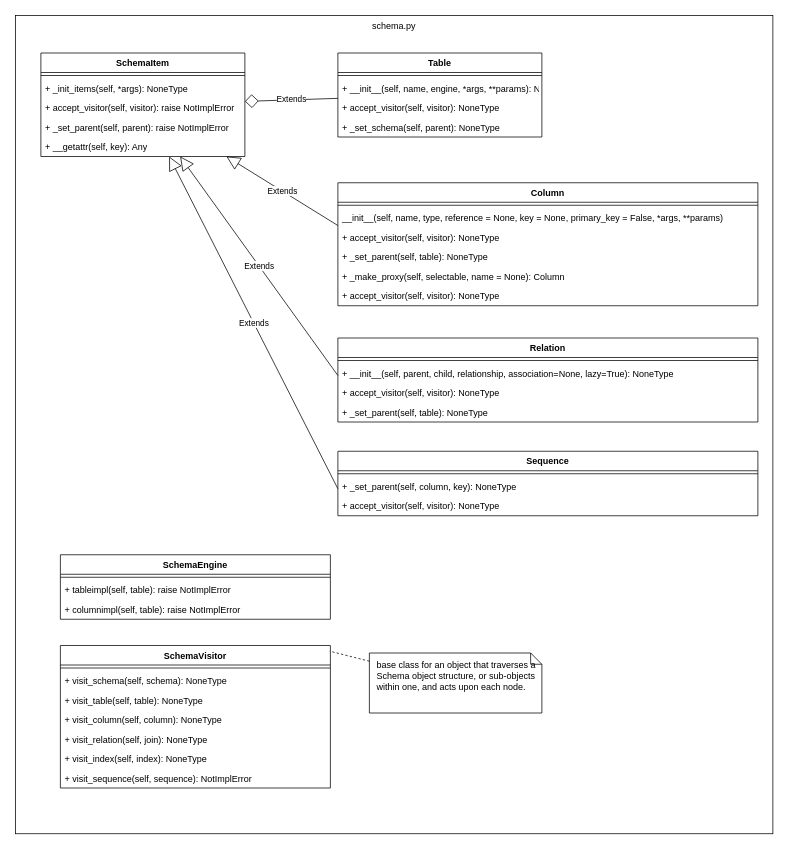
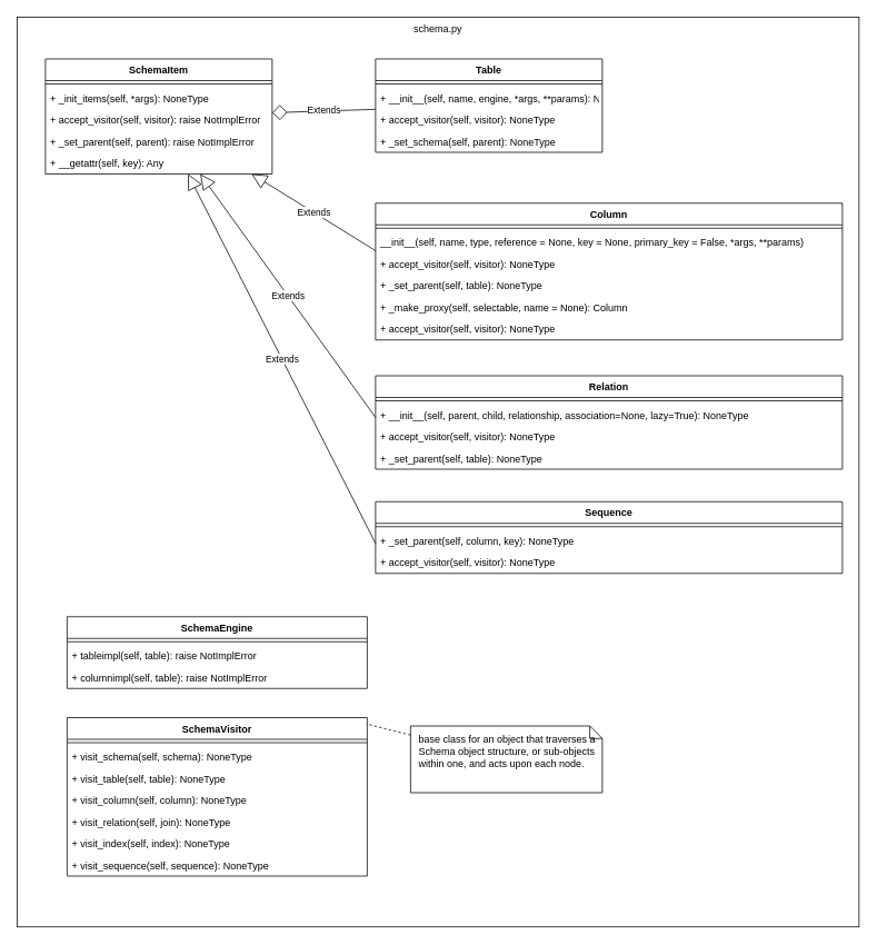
  <mxCell id="0" />
  <mxCell id="1" parent="0" />
  <mxCell id="2" value="schema.py" style="rounded=0;whiteSpace=wrap;html=1;verticalAlign=top;container=1;resizable=1;recursiveResize=0;" vertex="1" parent="1"><mxGeometry x="20" y="20" width="1010" height="1091" as="geometry" /></mxCell>
  <mxCell id="3" value="SchemaItem" style="swimlane;fontStyle=1;align=center;verticalAlign=top;childLayout=stackLayout;horizontal=1;startSize=26;horizontalStack=0;resizeParent=1;resizeParentMax=0;resizeLast=0;collapsible=1;marginBottom=0;" vertex="1" parent="2"><mxGeometry x="34" y="50" width="272" height="138" as="geometry" /></mxCell>
  <mxCell id="4" value="" style="line;strokeWidth=1;fillColor=none;align=left;verticalAlign=middle;spacingTop=-1;spacingLeft=3;spacingRight=3;rotatable=0;labelPosition=right;points=[];portConstraint=eastwest;" vertex="1" parent="3"><mxGeometry y="26" width="272" height="8" as="geometry" /></mxCell>
  <mxCell id="5" value="+ _init_items(self, *args): NoneType" style="text;strokeColor=none;fillColor=none;align=left;verticalAlign=top;spacingLeft=4;spacingRight=4;overflow=hidden;rotatable=0;points=[[0,0.5],[1,0.5]];portConstraint=eastwest;" vertex="1" parent="3"><mxGeometry y="34" width="272" height="26" as="geometry" /></mxCell>
  <mxCell id="6" value="+ accept_visitor(self, visitor): raise NotImplError" style="text;strokeColor=none;fillColor=none;align=left;verticalAlign=top;spacingLeft=4;spacingRight=4;overflow=hidden;rotatable=0;points=[[0,0.5],[1,0.5]];portConstraint=eastwest;" vertex="1" parent="3"><mxGeometry y="60" width="272" height="26" as="geometry" /></mxCell>
  <mxCell id="7" value="+ _set_parent(self, parent): raise NotImplError" style="text;strokeColor=none;fillColor=none;align=left;verticalAlign=top;spacingLeft=4;spacingRight=4;overflow=hidden;rotatable=0;points=[[0,0.5],[1,0.5]];portConstraint=eastwest;" vertex="1" parent="3"><mxGeometry y="86" width="272" height="26" as="geometry" /></mxCell>
  <mxCell id="8" value="+ __getattr(self, key): Any" style="text;strokeColor=none;fillColor=none;align=left;verticalAlign=top;spacingLeft=4;spacingRight=4;overflow=hidden;rotatable=0;points=[[0,0.5],[1,0.5]];portConstraint=eastwest;" vertex="1" parent="3"><mxGeometry y="112" width="272" height="26" as="geometry" /></mxCell>
  <mxCell id="9" value="Table" style="swimlane;fontStyle=1;align=center;verticalAlign=top;childLayout=stackLayout;horizontal=1;startSize=26;horizontalStack=0;resizeParent=1;resizeParentMax=0;resizeLast=0;collapsible=1;marginBottom=0;" vertex="1" parent="2"><mxGeometry x="430" y="50" width="272" height="112" as="geometry" /></mxCell>
  <mxCell id="10" value="" style="line;strokeWidth=1;fillColor=none;align=left;verticalAlign=middle;spacingTop=-1;spacingLeft=3;spacingRight=3;rotatable=0;labelPosition=right;points=[];portConstraint=eastwest;" vertex="1" parent="9"><mxGeometry y="26" width="272" height="8" as="geometry" /></mxCell>
  <mxCell id="11" value="+ __init__(self, name, engine, *args, **params): NoneType" style="text;strokeColor=none;fillColor=none;align=left;verticalAlign=top;spacingLeft=4;spacingRight=4;overflow=hidden;rotatable=0;points=[[0,0.5],[1,0.5]];portConstraint=eastwest;" vertex="1" parent="9"><mxGeometry y="34" width="272" height="26" as="geometry" /></mxCell>
  <mxCell id="12" value="+ accept_visitor(self, visitor): NoneType" style="text;strokeColor=none;fillColor=none;align=left;verticalAlign=top;spacingLeft=4;spacingRight=4;overflow=hidden;rotatable=0;points=[[0,0.5],[1,0.5]];portConstraint=eastwest;" vertex="1" parent="9"><mxGeometry y="60" width="272" height="26" as="geometry" /></mxCell>
  <mxCell id="13" value="+ _set_schema(self, parent): NoneType" style="text;strokeColor=none;fillColor=none;align=left;verticalAlign=top;spacingLeft=4;spacingRight=4;overflow=hidden;rotatable=0;points=[[0,0.5],[1,0.5]];portConstraint=eastwest;" vertex="1" parent="9"><mxGeometry y="86" width="272" height="26" as="geometry" /></mxCell>
  <mxCell id="14" value="Extends" style="endArrow=diamond;endSize=16;endFill=0;html=1;rounded=0;" edge="1" parent="2" source="9" target="3"><mxGeometry width="160" relative="1" as="geometry"><mxPoint x="360" y="240" as="sourcePoint" /><mxPoint x="520" y="240" as="targetPoint" /></mxGeometry></mxCell>
  <mxCell id="15" value="Column" style="swimlane;fontStyle=1;align=center;verticalAlign=top;childLayout=stackLayout;horizontal=1;startSize=26;horizontalStack=0;resizeParent=1;resizeParentMax=0;resizeLast=0;collapsible=1;marginBottom=0;" vertex="1" parent="2"><mxGeometry x="430" y="223" width="560" height="164" as="geometry" /></mxCell>
  <mxCell id="16" value="" style="line;strokeWidth=1;fillColor=none;align=left;verticalAlign=middle;spacingTop=-1;spacingLeft=3;spacingRight=3;rotatable=0;labelPosition=right;points=[];portConstraint=eastwest;" vertex="1" parent="15"><mxGeometry y="26" width="560" height="8" as="geometry" /></mxCell>
  <mxCell id="17" value="__init__(self, name, type, reference = None, key = None, primary_key = False, *args, **params)" style="text;strokeColor=none;fillColor=none;align=left;verticalAlign=top;spacingLeft=4;spacingRight=4;overflow=hidden;rotatable=0;points=[[0,0.5],[1,0.5]];portConstraint=eastwest;" vertex="1" parent="15"><mxGeometry y="34" width="560" height="26" as="geometry" /></mxCell>
  <mxCell id="18" value="Extends" style="endArrow=block;endSize=16;endFill=0;html=1;rounded=0;" edge="1" parent="15" target="3"><mxGeometry width="160" relative="1" as="geometry"><mxPoint y="57" as="sourcePoint" /><mxPoint x="160" y="57" as="targetPoint" /></mxGeometry></mxCell>
  <mxCell id="19" value="+ accept_visitor(self, visitor): NoneType" style="text;strokeColor=none;fillColor=none;align=left;verticalAlign=top;spacingLeft=4;spacingRight=4;overflow=hidden;rotatable=0;points=[[0,0.5],[1,0.5]];portConstraint=eastwest;" vertex="1" parent="15"><mxGeometry y="60" width="560" height="26" as="geometry" /></mxCell>
  <mxCell id="20" value="+ _set_parent(self, table): NoneType" style="text;strokeColor=none;fillColor=none;align=left;verticalAlign=top;spacingLeft=4;spacingRight=4;overflow=hidden;rotatable=0;points=[[0,0.5],[1,0.5]];portConstraint=eastwest;" vertex="1" parent="15"><mxGeometry y="86" width="560" height="26" as="geometry" /></mxCell>
  <mxCell id="21" value="+ _make_proxy(self, selectable, name = None): Column" style="text;strokeColor=none;fillColor=none;align=left;verticalAlign=top;spacingLeft=4;spacingRight=4;overflow=hidden;rotatable=0;points=[[0,0.5],[1,0.5]];portConstraint=eastwest;fontStyle=0" vertex="1" parent="15"><mxGeometry y="112" width="560" height="26" as="geometry" /></mxCell>
  <mxCell id="22" value="+ accept_visitor(self, visitor): NoneType" style="text;strokeColor=none;fillColor=none;align=left;verticalAlign=top;spacingLeft=4;spacingRight=4;overflow=hidden;rotatable=0;points=[[0,0.5],[1,0.5]];portConstraint=eastwest;" vertex="1" parent="15"><mxGeometry y="138" width="560" height="26" as="geometry" /></mxCell>
  <mxCell id="23" value="Relation" style="swimlane;fontStyle=1;align=center;verticalAlign=top;childLayout=stackLayout;horizontal=1;startSize=26;horizontalStack=0;resizeParent=1;resizeParentMax=0;resizeLast=0;collapsible=1;marginBottom=0;" vertex="1" parent="2"><mxGeometry x="430" y="430" width="560" height="112" as="geometry"><mxRectangle x="430" y="430" width="80" height="26" as="alternateBounds" /></mxGeometry></mxCell>
  <mxCell id="24" value="" style="line;strokeWidth=1;fillColor=none;align=left;verticalAlign=middle;spacingTop=-1;spacingLeft=3;spacingRight=3;rotatable=0;labelPosition=right;points=[];portConstraint=eastwest;" vertex="1" parent="23"><mxGeometry y="26" width="560" height="8" as="geometry" /></mxCell>
  <mxCell id="25" value="+ __init__(self, parent, child, relationship, association=None, lazy=True): NoneType" style="text;strokeColor=none;fillColor=none;align=left;verticalAlign=top;spacingLeft=4;spacingRight=4;overflow=hidden;rotatable=0;points=[[0,0.5],[1,0.5]];portConstraint=eastwest;" vertex="1" parent="23"><mxGeometry y="34" width="560" height="26" as="geometry" /></mxCell>
  <mxCell id="26" value="Extends" style="endArrow=block;endSize=16;endFill=0;html=1;rounded=0;" edge="1" parent="23" target="3"><mxGeometry width="160" relative="1" as="geometry"><mxPoint y="50" as="sourcePoint" /><mxPoint x="160" y="50" as="targetPoint" /></mxGeometry></mxCell>
  <mxCell id="27" value="+ accept_visitor(self, visitor): NoneType" style="text;strokeColor=none;fillColor=none;align=left;verticalAlign=top;spacingLeft=4;spacingRight=4;overflow=hidden;rotatable=0;points=[[0,0.5],[1,0.5]];portConstraint=eastwest;" vertex="1" parent="23"><mxGeometry y="60" width="560" height="26" as="geometry" /></mxCell>
  <mxCell id="28" value="+ _set_parent(self, table): NoneType" style="text;strokeColor=none;fillColor=none;align=left;verticalAlign=top;spacingLeft=4;spacingRight=4;overflow=hidden;rotatable=0;points=[[0,0.5],[1,0.5]];portConstraint=eastwest;" vertex="1" parent="23"><mxGeometry y="86" width="560" height="26" as="geometry" /></mxCell>
  <mxCell id="29" value="Sequence" style="swimlane;fontStyle=1;align=center;verticalAlign=top;childLayout=stackLayout;horizontal=1;startSize=26;horizontalStack=0;resizeParent=1;resizeParentMax=0;resizeLast=0;collapsible=1;marginBottom=0;" vertex="1" parent="2"><mxGeometry x="430" y="581" width="560" height="86" as="geometry"><mxRectangle x="430" y="430" width="80" height="26" as="alternateBounds" /></mxGeometry></mxCell>
  <mxCell id="30" value="" style="line;strokeWidth=1;fillColor=none;align=left;verticalAlign=middle;spacingTop=-1;spacingLeft=3;spacingRight=3;rotatable=0;labelPosition=right;points=[];portConstraint=eastwest;" vertex="1" parent="29"><mxGeometry y="26" width="560" height="8" as="geometry" /></mxCell>
  <mxCell id="31" value="Extends" style="endArrow=block;endSize=16;endFill=0;html=1;rounded=0;" edge="1" parent="29" target="3"><mxGeometry width="160" relative="1" as="geometry"><mxPoint y="50" as="sourcePoint" /><mxPoint x="-320" y="-442.353" as="targetPoint" /></mxGeometry></mxCell>
  <mxCell id="32" value="+ _set_parent(self, column, key): NoneType" style="text;strokeColor=none;fillColor=none;align=left;verticalAlign=top;spacingLeft=4;spacingRight=4;overflow=hidden;rotatable=0;points=[[0,0.5],[1,0.5]];portConstraint=eastwest;" vertex="1" parent="29"><mxGeometry y="34" width="560" height="26" as="geometry" /></mxCell>
  <mxCell id="33" value="+ accept_visitor(self, visitor): NoneType" style="text;strokeColor=none;fillColor=none;align=left;verticalAlign=top;spacingLeft=4;spacingRight=4;overflow=hidden;rotatable=0;points=[[0,0.5],[1,0.5]];portConstraint=eastwest;" vertex="1" parent="29"><mxGeometry y="60" width="560" height="26" as="geometry" /></mxCell>
  <mxCell id="34" value="SchemaEngine" style="swimlane;fontStyle=1;align=center;verticalAlign=top;childLayout=stackLayout;horizontal=1;startSize=26;horizontalStack=0;resizeParent=1;resizeParentMax=0;resizeLast=0;collapsible=1;marginBottom=0;" vertex="1" parent="2"><mxGeometry x="60" y="719" width="360" height="86" as="geometry" /></mxCell>
  <mxCell id="35" value="" style="line;strokeWidth=1;fillColor=none;align=left;verticalAlign=middle;spacingTop=-1;spacingLeft=3;spacingRight=3;rotatable=0;labelPosition=right;points=[];portConstraint=eastwest;" vertex="1" parent="34"><mxGeometry y="26" width="360" height="8" as="geometry" /></mxCell>
  <mxCell id="36" value="+ tableimpl(self, table): raise NotImplError" style="text;strokeColor=none;fillColor=none;align=left;verticalAlign=top;spacingLeft=4;spacingRight=4;overflow=hidden;rotatable=0;points=[[0,0.5],[1,0.5]];portConstraint=eastwest;" vertex="1" parent="34"><mxGeometry y="34" width="360" height="26" as="geometry" /></mxCell>
  <mxCell id="37" value="+ columnimpl(self, table): raise NotImplError" style="text;strokeColor=none;fillColor=none;align=left;verticalAlign=top;spacingLeft=4;spacingRight=4;overflow=hidden;rotatable=0;points=[[0,0.5],[1,0.5]];portConstraint=eastwest;" vertex="1" parent="34"><mxGeometry y="60" width="360" height="26" as="geometry" /></mxCell>
  <mxCell id="38" value="SchemaVisitor" style="swimlane;fontStyle=1;align=center;verticalAlign=top;childLayout=stackLayout;horizontal=1;startSize=26;horizontalStack=0;resizeParent=1;resizeParentMax=0;resizeLast=0;collapsible=1;marginBottom=0;flipH=1;direction=east;" vertex="1" parent="2"><mxGeometry x="60" y="840" width="360" height="190" as="geometry" /></mxCell>
  <mxCell id="39" value="" style="line;strokeWidth=1;fillColor=none;align=left;verticalAlign=middle;spacingTop=-1;spacingLeft=3;spacingRight=3;rotatable=0;labelPosition=right;points=[];portConstraint=eastwest;" vertex="1" parent="38"><mxGeometry y="26" width="360" height="8" as="geometry" /></mxCell>
  <mxCell id="40" value="+ visit_schema(self, schema): NoneType" style="text;strokeColor=none;fillColor=none;align=left;verticalAlign=top;spacingLeft=4;spacingRight=4;overflow=hidden;rotatable=0;points=[[0,0.5],[1,0.5]];portConstraint=eastwest;" vertex="1" parent="38"><mxGeometry y="34" width="360" height="26" as="geometry" /></mxCell>
  <mxCell id="41" value="+ visit_table(self, table): NoneType" style="text;strokeColor=none;fillColor=none;align=left;verticalAlign=top;spacingLeft=4;spacingRight=4;overflow=hidden;rotatable=0;points=[[0,0.5],[1,0.5]];portConstraint=eastwest;" vertex="1" parent="38"><mxGeometry y="60" width="360" height="26" as="geometry" /></mxCell>
  <mxCell id="42" value="+ visit_column(self, column): NoneType" style="text;strokeColor=none;fillColor=none;align=left;verticalAlign=top;spacingLeft=4;spacingRight=4;overflow=hidden;rotatable=0;points=[[0,0.5],[1,0.5]];portConstraint=eastwest;" vertex="1" parent="38"><mxGeometry y="86" width="360" height="26" as="geometry" /></mxCell>
  <mxCell id="43" value="+ visit_relation(self, join): NoneType" style="text;strokeColor=none;fillColor=none;align=left;verticalAlign=top;spacingLeft=4;spacingRight=4;overflow=hidden;rotatable=0;points=[[0,0.5],[1,0.5]];portConstraint=eastwest;" vertex="1" parent="38"><mxGeometry y="112" width="360" height="26" as="geometry" /></mxCell>
  <mxCell id="44" value="+ visit_index(self, index): NoneType" style="text;strokeColor=none;fillColor=none;align=left;verticalAlign=top;spacingLeft=4;spacingRight=4;overflow=hidden;rotatable=0;points=[[0,0.5],[1,0.5]];portConstraint=eastwest;" vertex="1" parent="38"><mxGeometry y="138" width="360" height="26" as="geometry" /></mxCell>
- <mxCell id="45" value="+ visit_sequence(self, sequence): NotImplError" style="text;strokeColor=none;fillColor=none;align=left;verticalAlign=top;spacingLeft=4;spacingRight=4;overflow=hidden;rotatable=0;points=[[0,0.5],[1,0.5]];portConstraint=eastwest;" vertex="1" parent="38"><mxGeometry y="164" width="360" height="26" as="geometry" /></mxCell>
+ <mxCell id="45" value="+ visit_sequence(self, sequence): NoneType" style="text;strokeColor=none;fillColor=none;align=left;verticalAlign=top;spacingLeft=4;spacingRight=4;overflow=hidden;rotatable=0;points=[[0,0.5],[1,0.5]];portConstraint=eastwest;" vertex="1" parent="38"><mxGeometry y="164" width="360" height="26" as="geometry" /></mxCell>
  <mxCell id="46" value="&lt;p style=&quot;margin: 0px ; margin-top: 10px ; margin-left: 10px ; text-align: left&quot;&gt;base class for an object that traverses a Schema object structure, or sub-objects within one, and acts upon each node.&lt;br&gt;&lt;/p&gt;" style="shape=note;html=1;size=15;spacingLeft=5;align=left;html=1;overflow=fill;whiteSpace=wrap;align=center;" vertex="1" parent="2"><mxGeometry x="472" y="850" width="230" height="80" as="geometry" /></mxCell>
  <mxCell id="47" value="" style="rounded=0;html=1;labelBackgroundColor=none;endArrow=none;dashed=1;entryX=0.002;entryY=0.04;entryDx=0;entryDy=0;entryPerimeter=0;" edge="1" source="46" target="38" parent="2"><mxGeometry relative="1" as="geometry"><mxPoint x="473.75" y="950" as="targetPoint" /></mxGeometry></mxCell>
